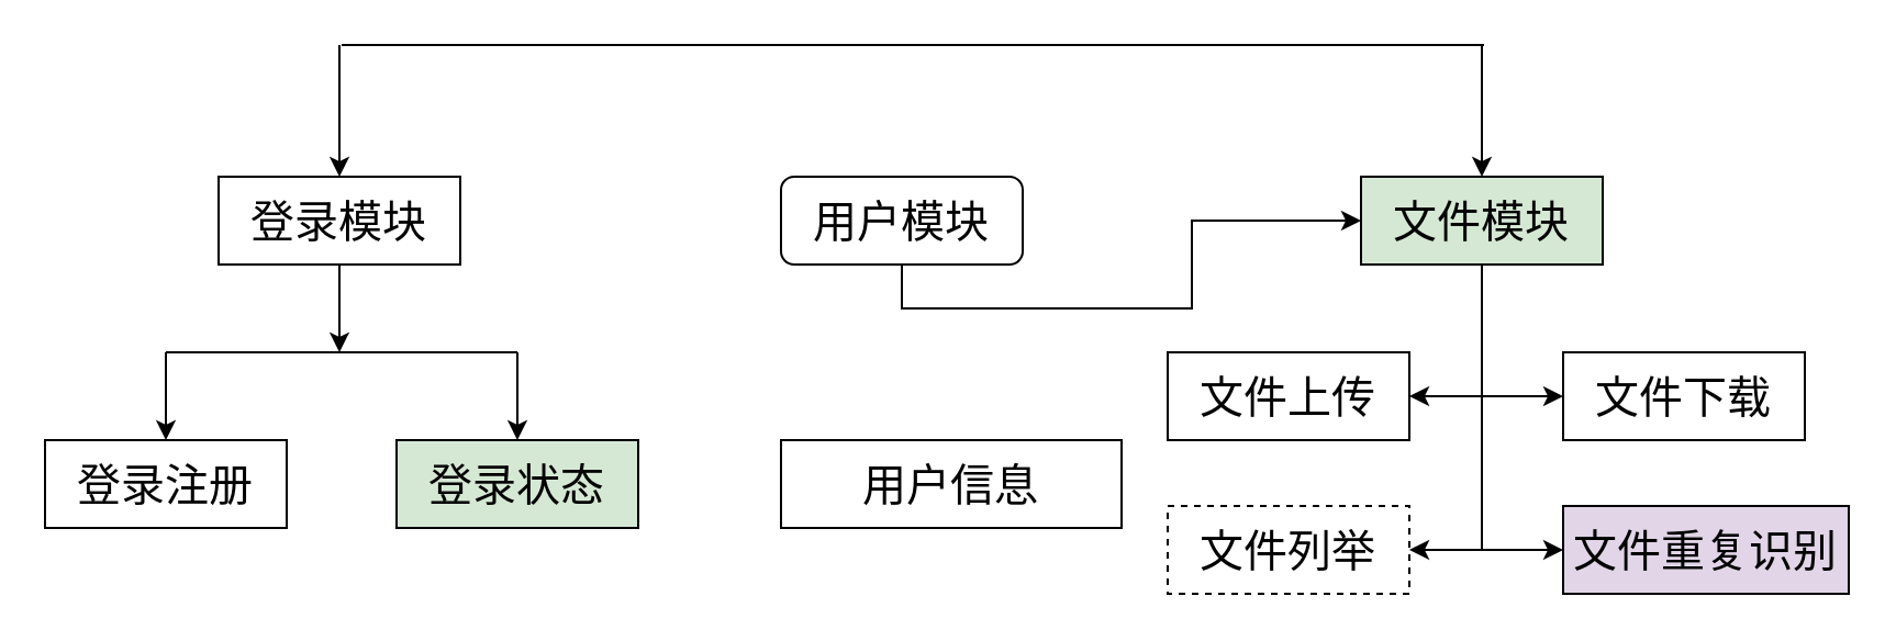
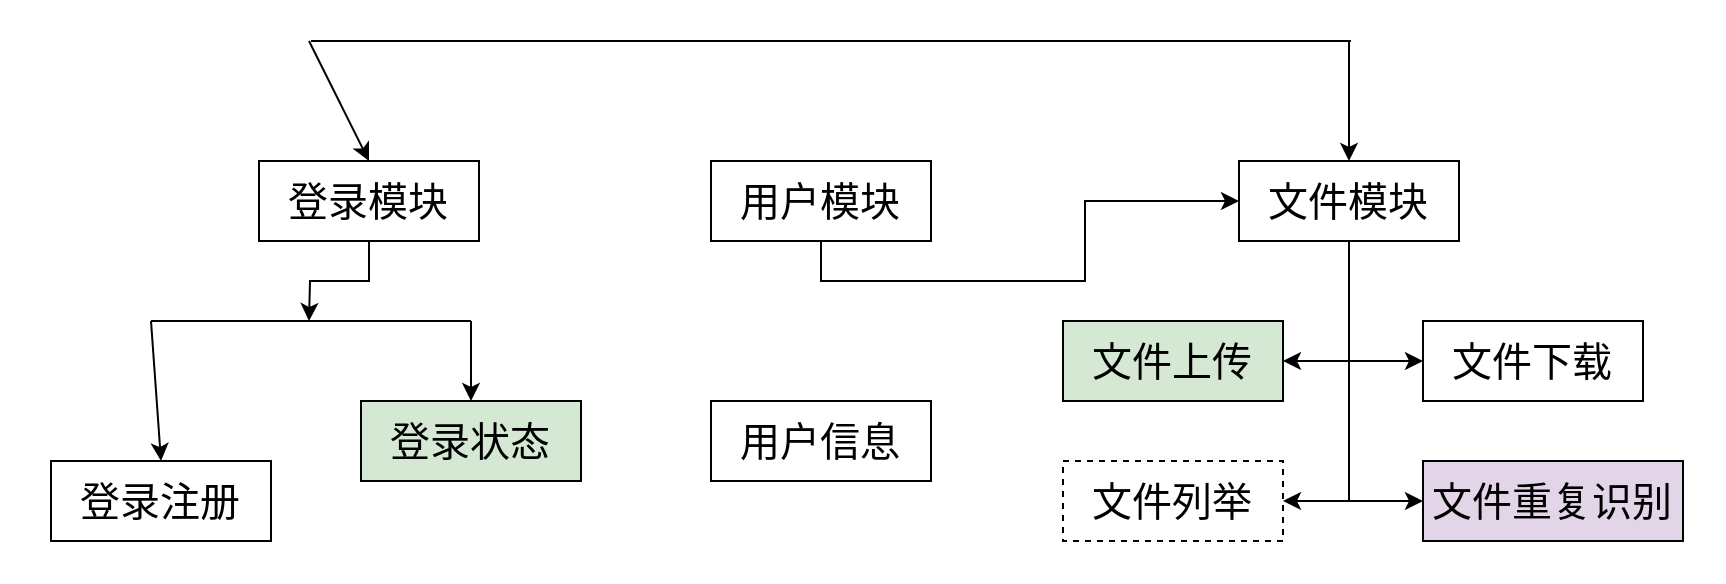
  <mxCell id="0" />
  <mxCell id="1" parent="0" />
  <mxCell id="2" value="&lt;span style=&quot;font-size: 20px;&quot;&gt;登录状态&lt;/span&gt;" style="rounded=0;whiteSpace=wrap;html=1;fillColor=#d5e8d4;" vertex="1" parent="1"><mxGeometry x="180" y="200" width="110" height="40" as="geometry" /></mxCell>
- <mxCell id="3" value="&lt;span style=&quot;font-size: 20px;&quot;&gt;登录注册&lt;/span&gt;" style="rounded=0;whiteSpace=wrap;html=1;" vertex="1" parent="1"><mxGeometry x="20" y="200" width="110" height="40" as="geometry" /></mxCell>
+ <mxCell id="3" value="&lt;span style=&quot;font-size: 20px;&quot;&gt;登录注册&lt;/span&gt;" style="rounded=0;whiteSpace=wrap;html=1;" vertex="1" parent="1"><mxGeometry x="25" y="230" width="110" height="40" as="geometry" /></mxCell>
  <mxCell id="4" style="edgeStyle=orthogonalEdgeStyle;rounded=0;orthogonalLoop=1;jettySize=auto;html=1;exitX=0.5;exitY=1;exitDx=0;exitDy=0;" edge="1" parent="1" source="5"><mxGeometry relative="1" as="geometry"><mxPoint x="154" y="160" as="targetPoint" /></mxGeometry></mxCell>
- <mxCell id="5" value="&lt;span style=&quot;font-size: 20px;&quot;&gt;登录模块&lt;/span&gt;" style="rounded=0;whiteSpace=wrap;html=1;" vertex="1" parent="1"><mxGeometry x="99" y="80" width="110" height="40" as="geometry" /></mxCell>
- <mxCell id="6" value="&lt;span style=&quot;font-size: 20px;&quot;&gt;用户信息&lt;/span&gt;" style="rounded=0;whiteSpace=wrap;html=1;" vertex="1" parent="1"><mxGeometry x="355" y="200" width="155" height="40" as="geometry" /></mxCell>
+ <mxCell id="5" value="&lt;span style=&quot;font-size: 20px;&quot;&gt;登录模块&lt;/span&gt;" style="rounded=0;whiteSpace=wrap;html=1;" vertex="1" parent="1"><mxGeometry x="129" y="80" width="110" height="40" as="geometry" /></mxCell>
+ <mxCell id="6" value="&lt;span style=&quot;font-size: 20px;&quot;&gt;用户信息&lt;/span&gt;" style="rounded=0;whiteSpace=wrap;html=1;" vertex="1" parent="1"><mxGeometry x="355" y="200" width="110" height="40" as="geometry" /></mxCell>
  <mxCell id="7" style="edgeStyle=orthogonalEdgeStyle;rounded=0;orthogonalLoop=1;jettySize=auto;html=1;exitX=0.5;exitY=1;exitDx=0;exitDy=0;" edge="1" parent="1" source="8" target="9"><mxGeometry relative="1" as="geometry" /></mxCell>
- <mxCell id="8" value="&lt;span style=&quot;font-size: 20px;&quot;&gt;用户模块&lt;/span&gt;" style="whiteSpace=wrap;html=1;rounded=1;" vertex="1" parent="1"><mxGeometry x="355" y="80" width="110" height="40" as="geometry" /></mxCell>
- <mxCell id="9" value="&lt;span style=&quot;font-size: 20px;&quot;&gt;文件模块&lt;/span&gt;" style="rounded=0;whiteSpace=wrap;html=1;fillColor=#d5e8d4;" vertex="1" parent="1"><mxGeometry x="619" y="80" width="110" height="40" as="geometry" /></mxCell>
- <mxCell id="10" value="&lt;span style=&quot;font-size: 20px;&quot;&gt;文件上传&lt;/span&gt;" style="rounded=0;whiteSpace=wrap;html=1;" vertex="1" parent="1"><mxGeometry x="531" y="160" width="110" height="40" as="geometry" /></mxCell>
+ <mxCell id="8" value="&lt;span style=&quot;font-size: 20px;&quot;&gt;用户模块&lt;/span&gt;" style="rounded=0;whiteSpace=wrap;html=1;" vertex="1" parent="1"><mxGeometry x="355" y="80" width="110" height="40" as="geometry" /></mxCell>
+ <mxCell id="9" value="&lt;span style=&quot;font-size: 20px;&quot;&gt;文件模块&lt;/span&gt;" style="rounded=0;whiteSpace=wrap;html=1;" vertex="1" parent="1"><mxGeometry x="619" y="80" width="110" height="40" as="geometry" /></mxCell>
+ <mxCell id="10" value="&lt;span style=&quot;font-size: 20px;&quot;&gt;文件上传&lt;/span&gt;" style="rounded=0;whiteSpace=wrap;html=1;fillColor=#d5e8d4;" vertex="1" parent="1"><mxGeometry x="531" y="160" width="110" height="40" as="geometry" /></mxCell>
  <mxCell id="11" value="&lt;span style=&quot;font-size: 20px;&quot;&gt;文件下载&lt;/span&gt;" style="rounded=0;whiteSpace=wrap;html=1;" vertex="1" parent="1"><mxGeometry x="711" y="160" width="110" height="40" as="geometry" /></mxCell>
  <mxCell id="12" value="&lt;span style=&quot;font-size: 20px;&quot;&gt;文件列举&lt;/span&gt;" style="rounded=0;whiteSpace=wrap;html=1;dashed=1;" vertex="1" parent="1"><mxGeometry x="531" y="230" width="110" height="40" as="geometry" /></mxCell>
  <mxCell id="13" value="&lt;span style=&quot;font-size: 20px;&quot;&gt;文件重复识别&lt;/span&gt;" style="rounded=0;whiteSpace=wrap;html=1;fillColor=#e1d5e7;" vertex="1" parent="1"><mxGeometry x="711" y="230" width="130" height="40" as="geometry" /></mxCell>
  <mxCell id="14" value="" style="endArrow=classic;html=1;rounded=0;entryX=0.5;entryY=0;entryDx=0;entryDy=0;" edge="1" parent="1" target="5"><mxGeometry width="50" height="50" relative="1" as="geometry"><mxPoint x="154" y="20" as="sourcePoint" /><mxPoint x="209" y="-10" as="targetPoint" /></mxGeometry></mxCell>
  <mxCell id="15" value="" style="endArrow=classic;html=1;rounded=0;entryX=0.5;entryY=0;entryDx=0;entryDy=0;" edge="1" parent="1"><mxGeometry width="50" height="50" relative="1" as="geometry"><mxPoint x="674" y="20" as="sourcePoint" /><mxPoint x="674" y="80" as="targetPoint" /></mxGeometry></mxCell>
  <mxCell id="16" value="" style="endArrow=none;html=1;rounded=0;" edge="1" parent="1"><mxGeometry width="50" height="50" relative="1" as="geometry"><mxPoint x="155" y="20" as="sourcePoint" /><mxPoint x="675" y="20" as="targetPoint" /></mxGeometry></mxCell>
  <mxCell id="17" value="" style="endArrow=none;html=1;rounded=0;entryX=0.5;entryY=1;entryDx=0;entryDy=0;" edge="1" parent="1" target="9"><mxGeometry width="50" height="50" relative="1" as="geometry"><mxPoint x="674" y="250" as="sourcePoint" /><mxPoint x="675" y="350" as="targetPoint" /></mxGeometry></mxCell>
  <mxCell id="18" value="" style="endArrow=classic;html=1;rounded=0;entryX=1;entryY=0.5;entryDx=0;entryDy=0;" edge="1" parent="1" target="12"><mxGeometry width="50" height="50" relative="1" as="geometry"><mxPoint x="675" y="250" as="sourcePoint" /><mxPoint x="545" y="330" as="targetPoint" /></mxGeometry></mxCell>
  <mxCell id="19" value="" style="endArrow=classic;html=1;rounded=0;entryX=0;entryY=0.5;entryDx=0;entryDy=0;" edge="1" parent="1" target="13"><mxGeometry width="50" height="50" relative="1" as="geometry"><mxPoint x="675" y="250" as="sourcePoint" /><mxPoint x="715" y="320" as="targetPoint" /></mxGeometry></mxCell>
  <mxCell id="20" value="" style="endArrow=classic;html=1;rounded=0;entryX=1;entryY=0.5;entryDx=0;entryDy=0;" edge="1" parent="1" target="10"><mxGeometry width="50" height="50" relative="1" as="geometry"><mxPoint x="675" y="180" as="sourcePoint" /><mxPoint x="505" y="290" as="targetPoint" /></mxGeometry></mxCell>
  <mxCell id="21" value="" style="endArrow=classic;html=1;rounded=0;entryX=0;entryY=0.5;entryDx=0;entryDy=0;" edge="1" parent="1" target="11"><mxGeometry width="50" height="50" relative="1" as="geometry"><mxPoint x="675" y="180" as="sourcePoint" /><mxPoint x="645" y="310" as="targetPoint" /></mxGeometry></mxCell>
  <mxCell id="22" value="" style="endArrow=classic;html=1;rounded=0;entryX=0.5;entryY=0;entryDx=0;entryDy=0;" edge="1" parent="1" target="3"><mxGeometry width="50" height="50" relative="1" as="geometry"><mxPoint x="75" y="160" as="sourcePoint" /><mxPoint x="110" y="300" as="targetPoint" /></mxGeometry></mxCell>
  <mxCell id="23" value="" style="endArrow=classic;html=1;rounded=0;entryX=0.5;entryY=0;entryDx=0;entryDy=0;" edge="1" parent="1" target="2"><mxGeometry width="50" height="50" relative="1" as="geometry"><mxPoint x="235" y="160" as="sourcePoint" /><mxPoint x="240" y="290" as="targetPoint" /></mxGeometry></mxCell>
  <mxCell id="24" value="" style="endArrow=none;html=1;rounded=0;" edge="1" parent="1"><mxGeometry width="50" height="50" relative="1" as="geometry"><mxPoint x="75" y="160" as="sourcePoint" /><mxPoint x="235" y="160" as="targetPoint" /></mxGeometry></mxCell>
